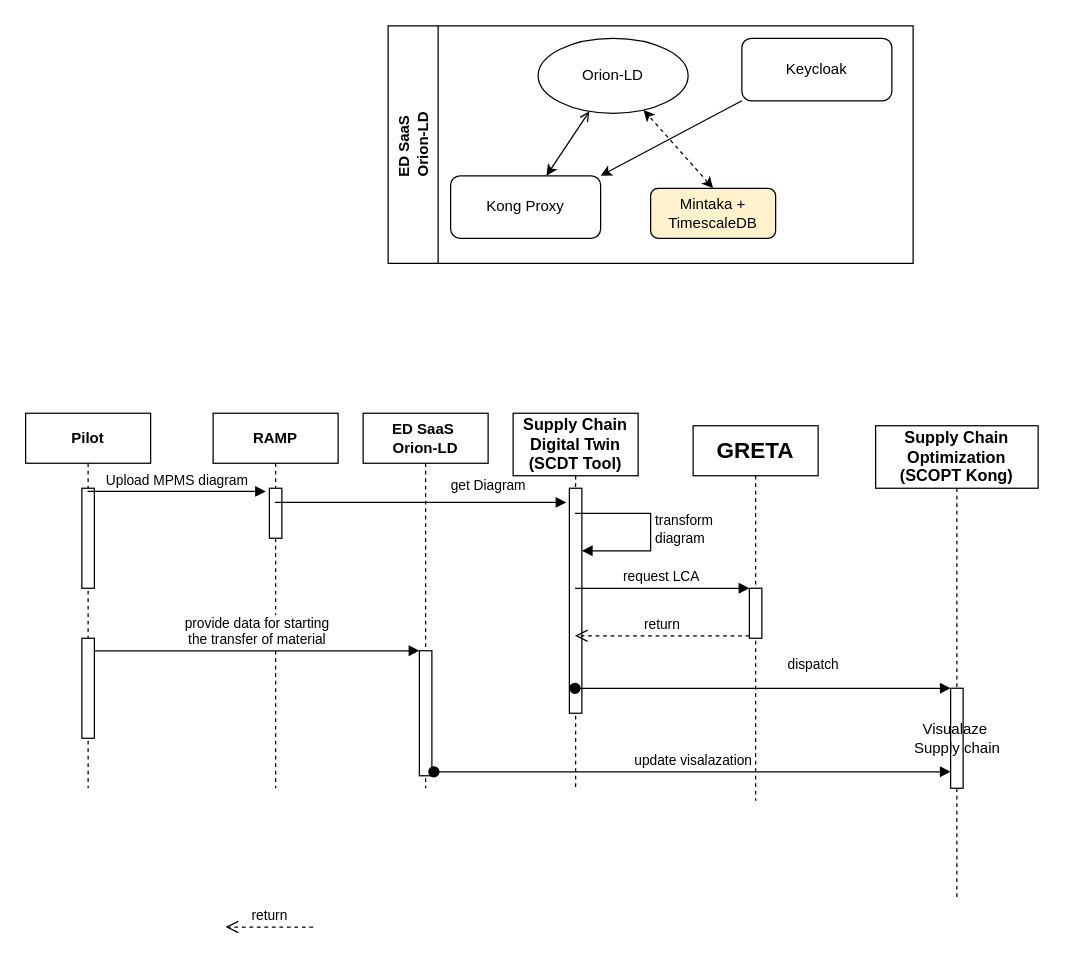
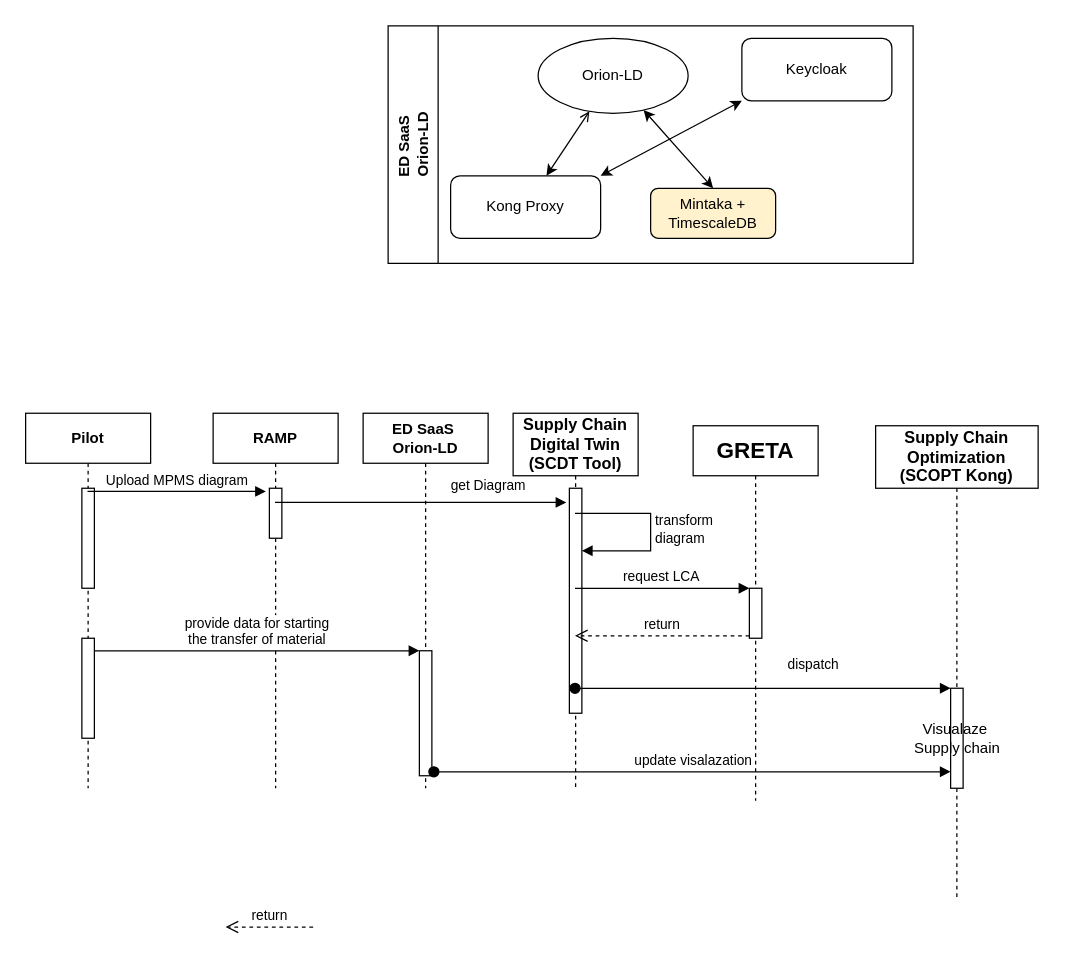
  <mxCell id="0" />
  <mxCell id="1" parent="0" />
  <mxCell id="2" value="ED SaaS&amp;nbsp;&lt;br&gt;Orion-LD" style="swimlane;horizontal=0;whiteSpace=wrap;html=1;startSize=40;" vertex="1" parent="1"><mxGeometry x="310" y="20" width="420" height="190" as="geometry"><mxRectangle x="60" y="160" width="80" height="80" as="alternateBounds" /></mxGeometry></mxCell>
  <mxCell id="3" value="Orion-LD" style="ellipse;whiteSpace=wrap;html=1;" vertex="1" parent="2"><mxGeometry x="120" y="10" width="120" height="60" as="geometry" /></mxCell>
  <mxCell id="4" value="Keycloak" style="rounded=1;whiteSpace=wrap;html=1;" vertex="1" parent="2"><mxGeometry x="283" y="10" width="120" height="50" as="geometry" /></mxCell>
  <mxCell id="5" value="" style="edgeStyle=none;html=1;startArrow=classic;startFill=1;endArrow=open;" edge="1" parent="2" source="7" target="3"><mxGeometry relative="1" as="geometry" /></mxCell>
- <mxCell id="6" style="edgeStyle=none;html=1;exitX=1;exitY=0;exitDx=0;exitDy=0;entryX=0;entryY=1;entryDx=0;entryDy=0;startArrow=classic;startFill=1;endArrow=none;" edge="1" parent="2" source="7" target="4"><mxGeometry relative="1" as="geometry" /></mxCell>
+ <mxCell id="6" style="edgeStyle=none;html=1;exitX=1;exitY=0;exitDx=0;exitDy=0;entryX=0;entryY=1;entryDx=0;entryDy=0;startArrow=classic;startFill=1;" edge="1" parent="2" source="7" target="4"><mxGeometry relative="1" as="geometry" /></mxCell>
  <mxCell id="7" value="Kong Proxy" style="rounded=1;whiteSpace=wrap;html=1;" vertex="1" parent="2"><mxGeometry x="50" y="120" width="120" height="50" as="geometry" /></mxCell>
- <mxCell id="8" style="edgeStyle=none;html=1;exitX=0.5;exitY=0;exitDx=0;exitDy=0;startArrow=classic;startFill=1;dashed=1;" edge="1" parent="2" source="9" target="3"><mxGeometry relative="1" as="geometry" /></mxCell>
+ <mxCell id="8" style="edgeStyle=none;html=1;exitX=0.5;exitY=0;exitDx=0;exitDy=0;startArrow=classic;startFill=1;" edge="1" parent="2" source="9" target="3"><mxGeometry relative="1" as="geometry" /></mxCell>
  <mxCell id="9" value="Mintaka + TimescaleDB" style="rounded=1;whiteSpace=wrap;html=1;fillColor=#fff2cc;" vertex="1" parent="2"><mxGeometry x="210" y="130" width="100" height="40" as="geometry" /></mxCell>
  <mxCell id="10" value="&lt;h2 style=&quot;border-color: var(--border-color); font-size: 13px;&quot; data-ved=&quot;2ahUKEwiqjumD2MqCAxUdgf0HHfErBAQQ3B0oAXoECFwQEQ&quot; data-attrid=&quot;title&quot; data-local-attribute=&quot;d3bn&quot; class=&quot;qrShPb pXs6bb PZPZlf q8U8x aTI8gc&quot;&gt;Supply Chain Digital Twin (SCDT Tool)&lt;/h2&gt;" style="shape=umlLifeline;perimeter=lifelinePerimeter;whiteSpace=wrap;html=1;container=1;collapsible=0;recursiveResize=0;outlineConnect=0;size=50;" vertex="1" parent="1"><mxGeometry x="410" y="330" width="100" height="300" as="geometry" /></mxCell>
  <mxCell id="11" value="" style="html=1;points=[];perimeter=orthogonalPerimeter;" vertex="1" parent="10"><mxGeometry x="45" y="60" width="10" height="180" as="geometry" /></mxCell>
  <mxCell id="12" value="transform&amp;nbsp;&lt;br&gt;diagram" style="edgeStyle=orthogonalEdgeStyle;html=1;align=left;spacingLeft=2;endArrow=block;rounded=0;" edge="1" target="11" parent="10" source="10"><mxGeometry relative="1" as="geometry"><mxPoint x="110" y="140" as="sourcePoint" /><Array as="points"><mxPoint x="110" y="80" /><mxPoint x="110" y="110" /></Array><mxPoint x="115" y="160" as="targetPoint" /></mxGeometry></mxCell>
  <mxCell id="13" value="&lt;span style=&quot;font-weight: 700; background-color: rgb(255, 255, 255);&quot;&gt;ED SaaS&amp;nbsp;&lt;/span&gt;&lt;br style=&quot;border-color: var(--border-color); font-weight: 700;&quot;&gt;&lt;span style=&quot;font-weight: 700; background-color: rgb(255, 255, 255);&quot;&gt;Orion-LD&lt;/span&gt;" style="shape=umlLifeline;perimeter=lifelinePerimeter;whiteSpace=wrap;html=1;container=1;collapsible=0;recursiveResize=0;outlineConnect=0;" vertex="1" parent="1"><mxGeometry x="290" y="330" width="100" height="300" as="geometry" /></mxCell>
  <mxCell id="14" value="" style="html=1;points=[];perimeter=orthogonalPerimeter;" vertex="1" parent="13"><mxGeometry x="45" y="190" width="10" height="100" as="geometry" /></mxCell>
  <mxCell id="15" value="&lt;h2 style=&quot;border-color: var(--border-color);&quot; data-ved=&quot;2ahUKEwiqjumD2MqCAxUdgf0HHfErBAQQ3B0oAXoECFwQEQ&quot; data-attrid=&quot;title&quot; data-local-attribute=&quot;d3bn&quot; class=&quot;qrShPb pXs6bb PZPZlf q8U8x aTI8gc&quot;&gt;GRETA&lt;/h2&gt;" style="shape=umlLifeline;perimeter=lifelinePerimeter;whiteSpace=wrap;html=1;container=1;collapsible=0;recursiveResize=0;outlineConnect=0;" vertex="1" parent="1"><mxGeometry x="554" y="340" width="100" height="300" as="geometry" /></mxCell>
  <mxCell id="16" value="" style="html=1;points=[];perimeter=orthogonalPerimeter;" vertex="1" parent="15"><mxGeometry x="45" y="130" width="10" height="40" as="geometry" /></mxCell>
  <mxCell id="17" value="&lt;h2 style=&quot;border-color: var(--border-color); font-size: 13px;&quot; data-ved=&quot;2ahUKEwiqjumD2MqCAxUdgf0HHfErBAQQ3B0oAXoECFwQEQ&quot; data-attrid=&quot;title&quot; data-local-attribute=&quot;d3bn&quot; class=&quot;qrShPb pXs6bb PZPZlf q8U8x aTI8gc&quot;&gt;Supply Chain Optimization (SCOPT Kong)&lt;/h2&gt;" style="shape=umlLifeline;perimeter=lifelinePerimeter;whiteSpace=wrap;html=1;container=1;collapsible=0;recursiveResize=0;outlineConnect=0;size=50;" vertex="1" parent="1"><mxGeometry x="700" y="340" width="130" height="380" as="geometry" /></mxCell>
  <mxCell id="18" value="Visualaze&amp;nbsp;&lt;br&gt;Supply chain" style="html=1;points=[];perimeter=orthogonalPerimeter;" vertex="1" parent="17"><mxGeometry x="60" y="210" width="10" height="80" as="geometry" /></mxCell>
  <mxCell id="19" value="&lt;span style=&quot;background-color: rgb(255, 255, 255);&quot;&gt;&lt;b&gt;Pilot&lt;/b&gt;&lt;/span&gt;" style="shape=umlLifeline;perimeter=lifelinePerimeter;whiteSpace=wrap;html=1;container=1;collapsible=0;recursiveResize=0;outlineConnect=0;" vertex="1" parent="1"><mxGeometry x="20" y="330" width="100" height="300" as="geometry" /></mxCell>
  <mxCell id="20" value="" style="html=1;points=[];perimeter=orthogonalPerimeter;" vertex="1" parent="19"><mxGeometry x="45" y="60" width="10" height="80" as="geometry" /></mxCell>
  <mxCell id="21" value="" style="html=1;points=[];perimeter=orthogonalPerimeter;" vertex="1" parent="19"><mxGeometry x="45" y="180" width="10" height="80" as="geometry" /></mxCell>
  <mxCell id="22" value="Upload MPMS diagram" style="html=1;verticalAlign=bottom;startArrow=none;startFill=0;endArrow=block;startSize=8;entryX=-0.276;entryY=0.063;entryDx=0;entryDy=0;entryPerimeter=0;" edge="1" parent="1" source="19" target="25"><mxGeometry x="-0.003" width="60" relative="1" as="geometry"><mxPoint x="510" y="440" as="sourcePoint" /><mxPoint x="570" y="440" as="targetPoint" /><mxPoint as="offset" /></mxGeometry></mxCell>
  <mxCell id="23" value="return" style="html=1;verticalAlign=bottom;endArrow=open;dashed=1;endSize=8;exitX=0;exitY=0.95;" edge="1" parent="1"><mxGeometry relative="1" as="geometry"><mxPoint x="180" y="741" as="targetPoint" /><mxPoint x="250" y="741" as="sourcePoint" /></mxGeometry></mxCell>
  <mxCell id="24" value="&lt;span style=&quot;background-color: rgb(255, 255, 255);&quot;&gt;&lt;b&gt;RAMP&lt;/b&gt;&lt;/span&gt;" style="shape=umlLifeline;perimeter=lifelinePerimeter;whiteSpace=wrap;html=1;container=1;collapsible=0;recursiveResize=0;outlineConnect=0;" vertex="1" parent="1"><mxGeometry x="170" y="330" width="100" height="300" as="geometry" /></mxCell>
  <mxCell id="25" value="" style="html=1;points=[];perimeter=orthogonalPerimeter;" vertex="1" parent="24"><mxGeometry x="45" y="60" width="10" height="40" as="geometry" /></mxCell>
  <mxCell id="26" value="get Diagram" style="html=1;verticalAlign=bottom;endArrow=block;entryX=-0.24;entryY=0.063;entryDx=0;entryDy=0;entryPerimeter=0;" edge="1" target="11" parent="1" source="24"><mxGeometry x="0.462" y="4" relative="1" as="geometry"><mxPoint x="230" y="420" as="sourcePoint" /><mxPoint x="300" y="420" as="targetPoint" /><mxPoint as="offset" /></mxGeometry></mxCell>
  <mxCell id="27" value="request LCA&amp;nbsp;" style="html=1;verticalAlign=bottom;endArrow=block;entryX=0;entryY=0;" edge="1" target="16" parent="1" source="10"><mxGeometry relative="1" as="geometry"><mxPoint x="529" y="470" as="sourcePoint" /></mxGeometry></mxCell>
  <mxCell id="28" value="return" style="html=1;verticalAlign=bottom;endArrow=open;dashed=1;endSize=8;exitX=0;exitY=0.95;" edge="1" source="16" parent="1" target="10"><mxGeometry relative="1" as="geometry"><mxPoint x="529" y="546" as="targetPoint" /></mxGeometry></mxCell>
  <mxCell id="29" value="dispatch" style="html=1;verticalAlign=bottom;startArrow=oval;endArrow=block;startSize=8;" edge="1" target="18" parent="1" source="10"><mxGeometry x="0.266" y="10" relative="1" as="geometry"><mxPoint x="700" y="550" as="sourcePoint" /><mxPoint as="offset" /></mxGeometry></mxCell>
  <mxCell id="30" value="provide data for starting &lt;br&gt;the transfer of material" style="html=1;verticalAlign=bottom;endArrow=block;entryX=0;entryY=0;" edge="1" target="14" parent="1" source="21"><mxGeometry relative="1" as="geometry"><mxPoint x="265" y="520" as="sourcePoint" /></mxGeometry></mxCell>
  <mxCell id="31" value="update visalazation" style="html=1;verticalAlign=bottom;startArrow=oval;startFill=1;endArrow=block;startSize=8;exitX=1.16;exitY=0.968;exitDx=0;exitDy=0;exitPerimeter=0;" edge="1" parent="1" source="14" target="18"><mxGeometry width="60" relative="1" as="geometry"><mxPoint x="340" y="590" as="sourcePoint" /><mxPoint x="400" y="590" as="targetPoint" /></mxGeometry></mxCell>
